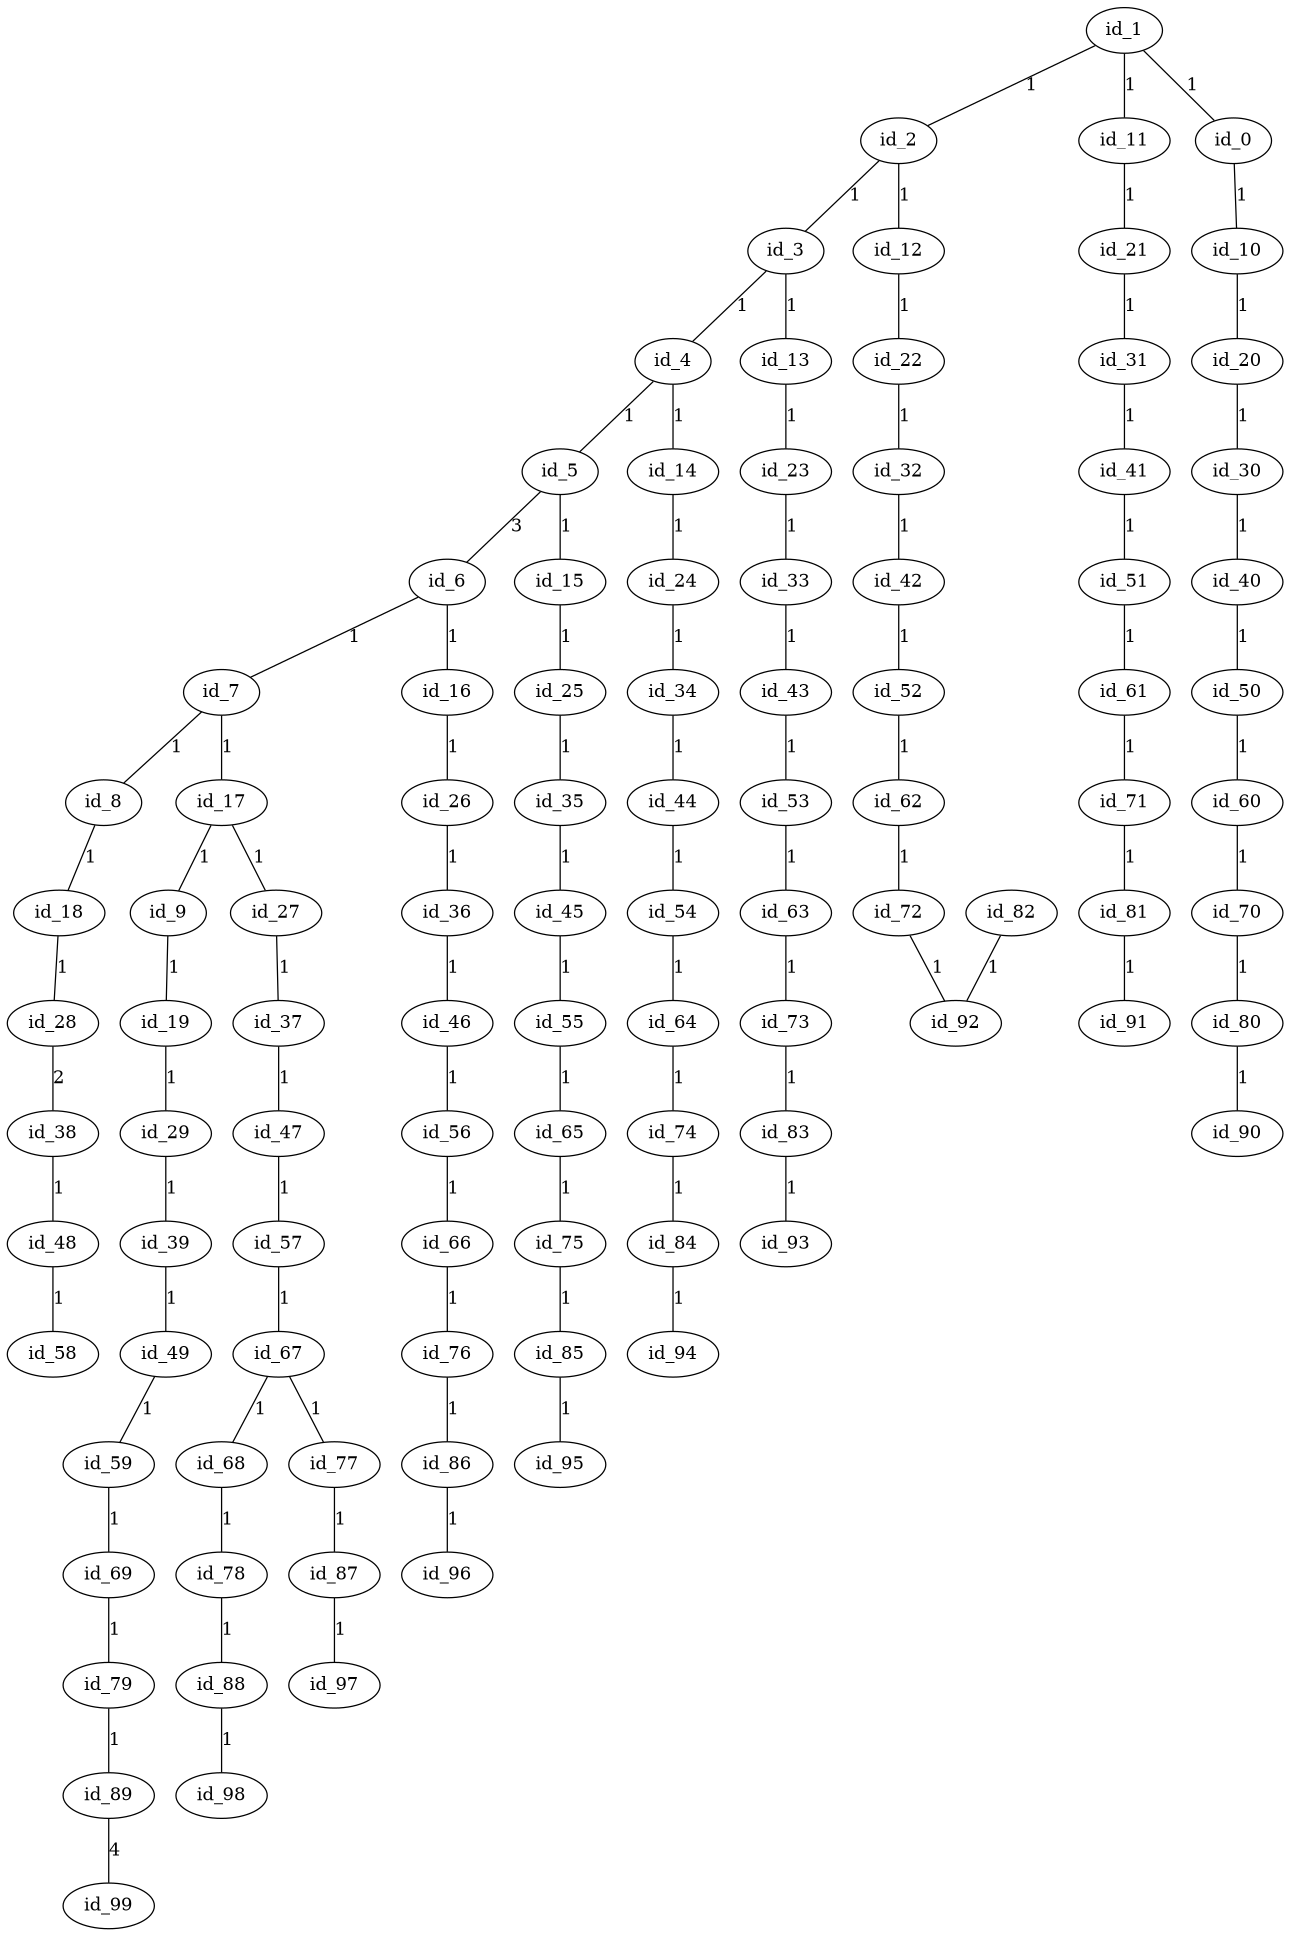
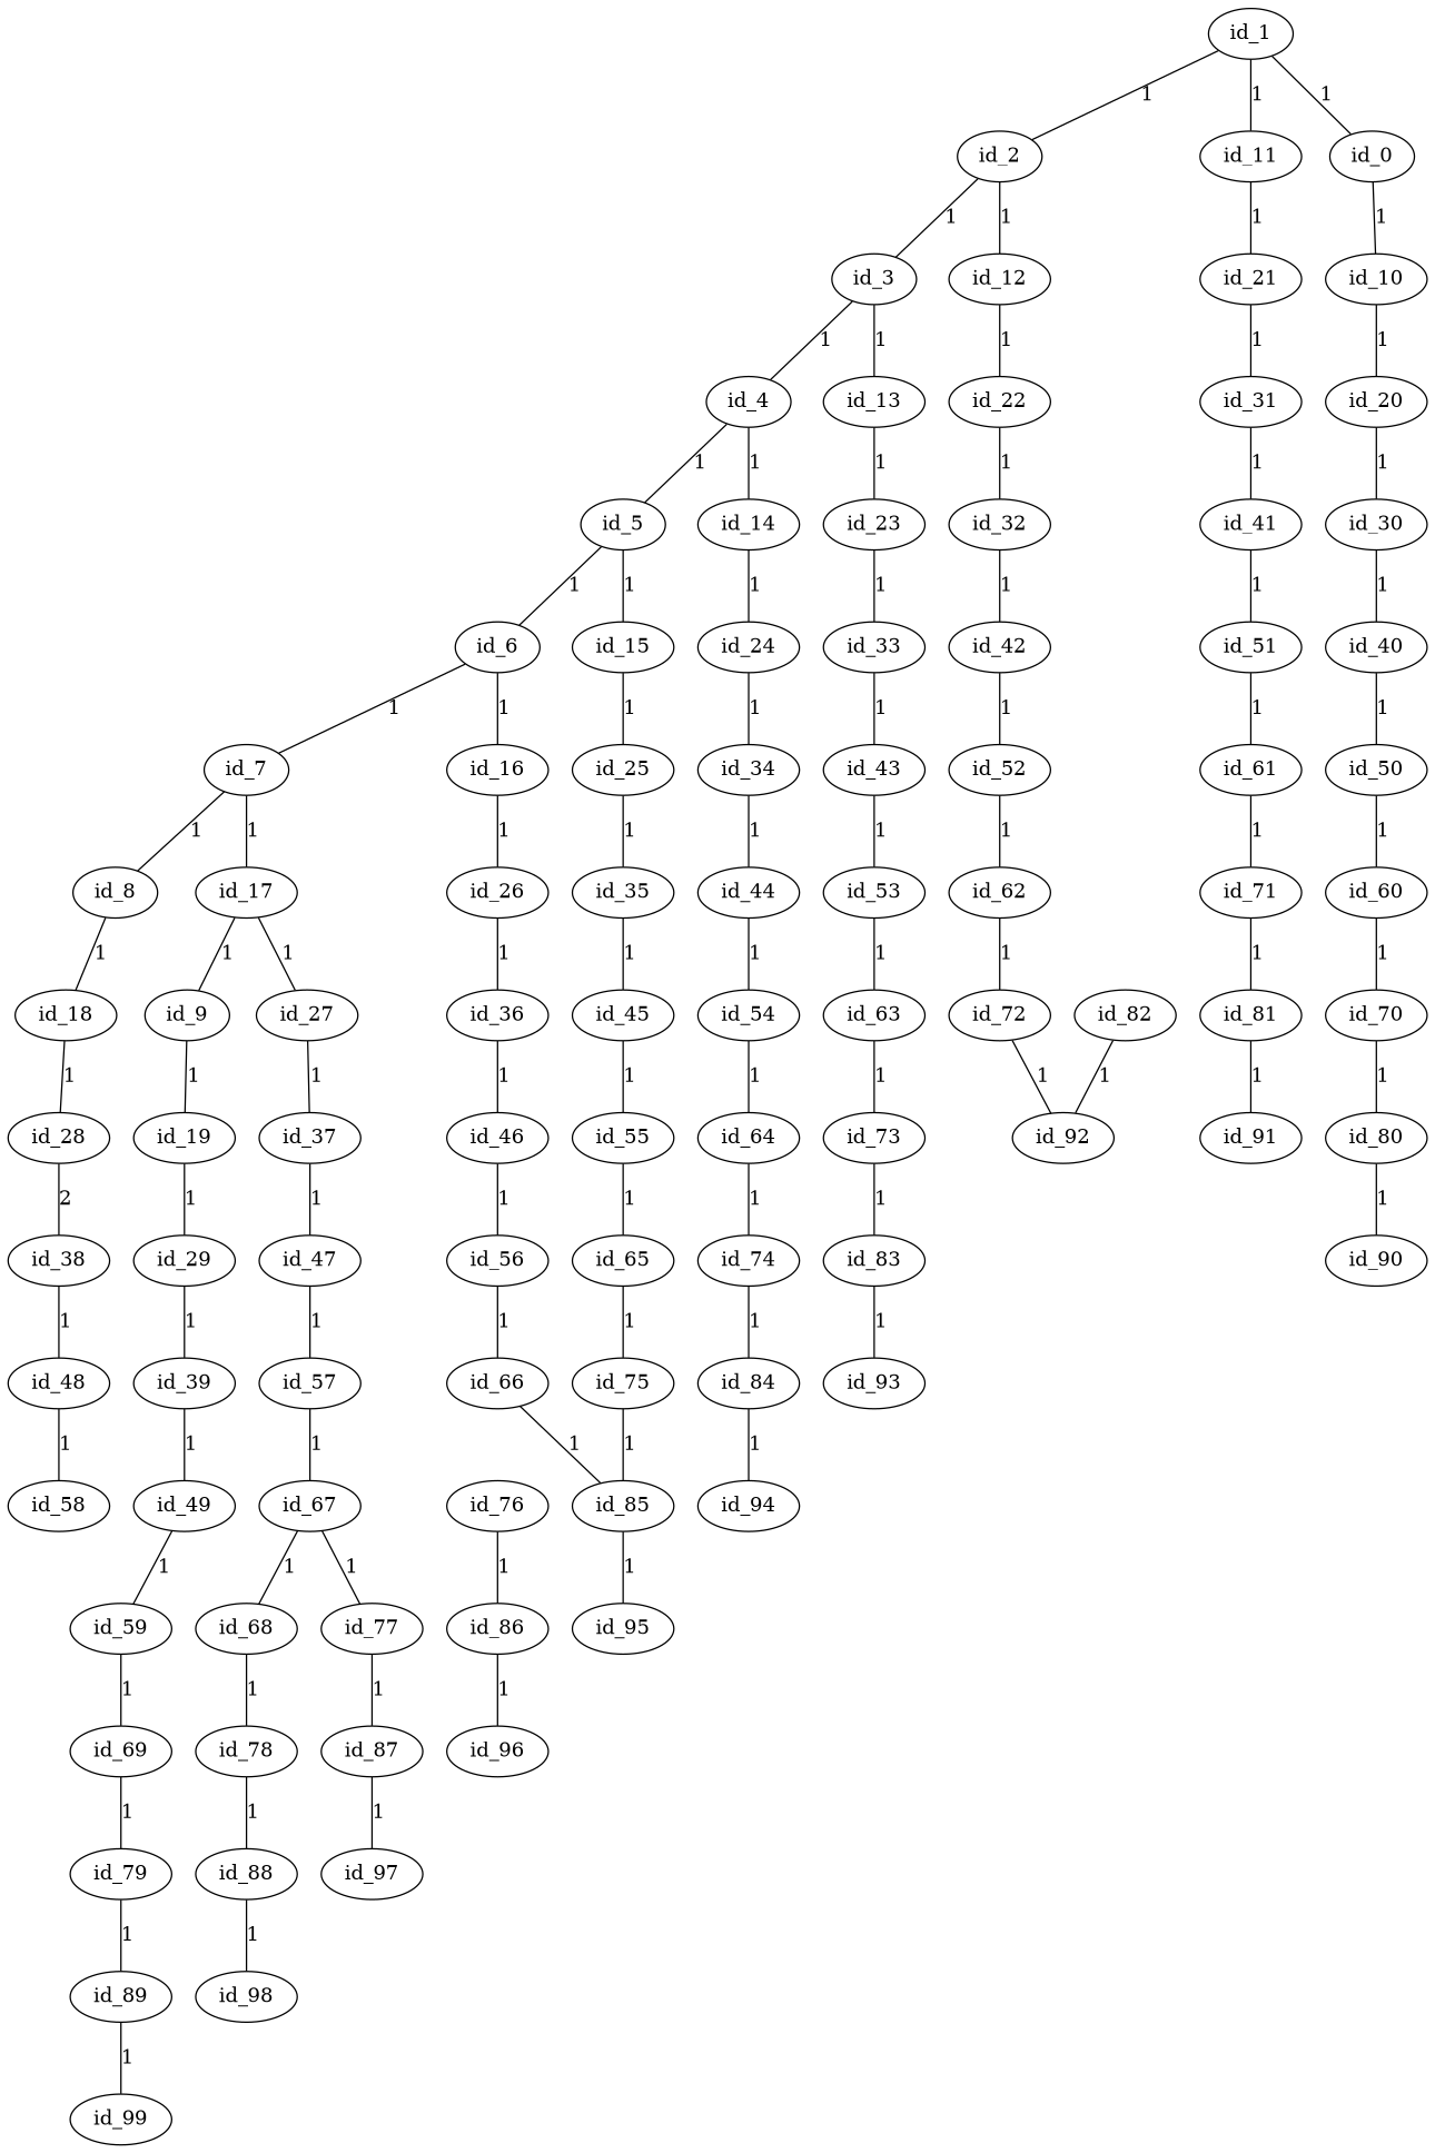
  graph {
    id_2
    id_3
    id_12
    id_4
    id_13
    id_22
    id_11
    id_21
    id_31
    id_10
    id_20
    id_30
    id_5
    id_14
    id_23
    id_32
    id_41
    id_40
    id_6
    id_15
    id_24
    id_33
    id_42
    id_51
    id_50
    id_7
    id_16
    id_25
    id_34
    id_43
    id_52
    id_61
    id_60
    id_8
    id_17
    id_26
    id_35
    id_44
    id_53
    id_62
    id_71
    id_70
    id_18
    id_9
    id_27
    id_36
    id_45
    id_54
    id_63
    id_72
    id_81
    id_80
    id_19
    id_28
    id_37
    id_46
    id_55
    id_64
    id_73
    id_92
    id_91
    id_90
    id_29
    id_38
    id_47
    id_56
    id_65
    id_74
    id_83
    id_82
    id_39
    id_48
    id_57
    id_66
    id_75
    id_84
    id_93
    id_49
    id_58
    id_67
    id_76
    id_85
    id_94
    id_59
    id_68
    id_77
    id_86
    id_95
    id_69
    id_78
    id_87
    id_96
    id_79
    id_88
    id_97
    id_89
    id_98
    id_99
    id_1
    id_0
    id_2 -- id_3 [label=1]
    id_2 -- id_12 [label=1]
    id_3 -- id_4 [label=1]
    id_3 -- id_13 [label=1]
    id_12 -- id_22 [label=1]
    id_4 -- id_5 [label=1]
    id_4 -- id_14 [label=1]
    id_13 -- id_23 [label=1]
    id_22 -- id_32 [label=1]
    id_11 -- id_21 [label=1]
    id_21 -- id_31 [label=1]
    id_31 -- id_41 [label=1]
    id_10 -- id_20 [label=1]
    id_20 -- id_30 [label=1]
    id_30 -- id_40 [label=1]
-   id_5 -- id_6 [label=3]
+   id_5 -- id_6 [label=1]
    id_5 -- id_15 [label=1]
    id_14 -- id_24 [label=1]
    id_23 -- id_33 [label=1]
    id_32 -- id_42 [label=1]
    id_41 -- id_51 [label=1]
    id_40 -- id_50 [label=1]
    id_6 -- id_7 [label=1]
    id_6 -- id_16 [label=1]
    id_15 -- id_25 [label=1]
    id_24 -- id_34 [label=1]
    id_33 -- id_43 [label=1]
    id_42 -- id_52 [label=1]
    id_51 -- id_61 [label=1]
    id_50 -- id_60 [label=1]
    id_7 -- id_8 [label=1]
    id_7 -- id_17 [label=1]
    id_16 -- id_26 [label=1]
    id_25 -- id_35 [label=1]
    id_34 -- id_44 [label=1]
    id_43 -- id_53 [label=1]
    id_52 -- id_62 [label=1]
    id_61 -- id_71 [label=1]
    id_60 -- id_70 [label=1]
    id_8 -- id_18 [label=1]
    id_17 -- id_9 [label=1]
    id_17 -- id_27 [label=1]
    id_26 -- id_36 [label=1]
    id_35 -- id_45 [label=1]
    id_44 -- id_54 [label=1]
    id_53 -- id_63 [label=1]
    id_62 -- id_72 [label=1]
    id_71 -- id_81 [label=1]
    id_70 -- id_80 [label=1]
    id_18 -- id_28 [label=1]
    id_9 -- id_19 [label=1]
    id_27 -- id_37 [label=1]
    id_36 -- id_46 [label=1]
    id_45 -- id_55 [label=1]
    id_54 -- id_64 [label=1]
    id_63 -- id_73 [label=1]
    id_72 -- id_92 [label=1]
    id_81 -- id_91 [label=1]
    id_80 -- id_90 [label=1]
    id_19 -- id_29 [label=1]
    id_28 -- id_38 [label=2]
    id_37 -- id_47 [label=1]
    id_46 -- id_56 [label=1]
    id_55 -- id_65 [label=1]
    id_64 -- id_74 [label=1]
    id_73 -- id_83 [label=1]
    id_29 -- id_39 [label=1]
    id_38 -- id_48 [label=1]
    id_47 -- id_57 [label=1]
    id_56 -- id_66 [label=1]
    id_65 -- id_75 [label=1]
    id_74 -- id_84 [label=1]
    id_83 -- id_93 [label=1]
    id_82 -- id_92 [label=1]
    id_39 -- id_49 [label=1]
    id_48 -- id_58 [label=1]
    id_57 -- id_67 [label=1]
-   id_66 -- id_76 [label=1]
+   id_66 -- id_85 [label=1]
    id_75 -- id_85 [label=1]
    id_84 -- id_94 [label=1]
    id_49 -- id_59 [label=1]
    id_67 -- id_68 [label=1]
    id_67 -- id_77 [label=1]
    id_76 -- id_86 [label=1]
    id_85 -- id_95 [label=1]
    id_59 -- id_69 [label=1]
    id_68 -- id_78 [label=1]
    id_77 -- id_87 [label=1]
    id_86 -- id_96 [label=1]
    id_69 -- id_79 [label=1]
    id_78 -- id_88 [label=1]
    id_87 -- id_97 [label=1]
    id_79 -- id_89 [label=1]
    id_88 -- id_98 [label=1]
-   id_89 -- id_99 [label=4]
+   id_89 -- id_99 [label=1]
    id_1 -- id_2 [label=1]
    id_1 -- id_11 [label=1]
    id_1 -- id_0 [label=1]
    id_0 -- id_10 [label=1]
  }
